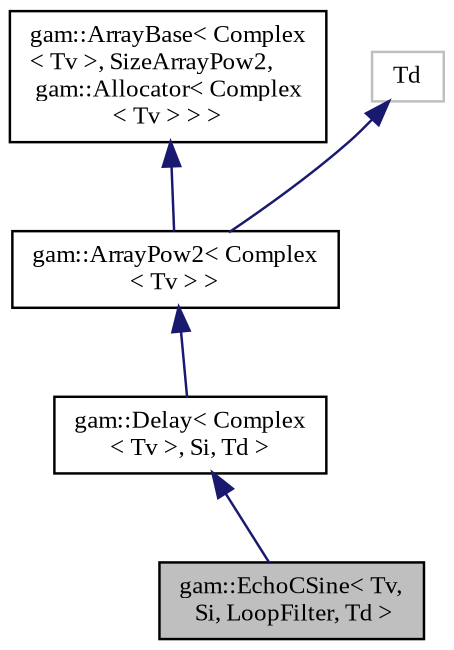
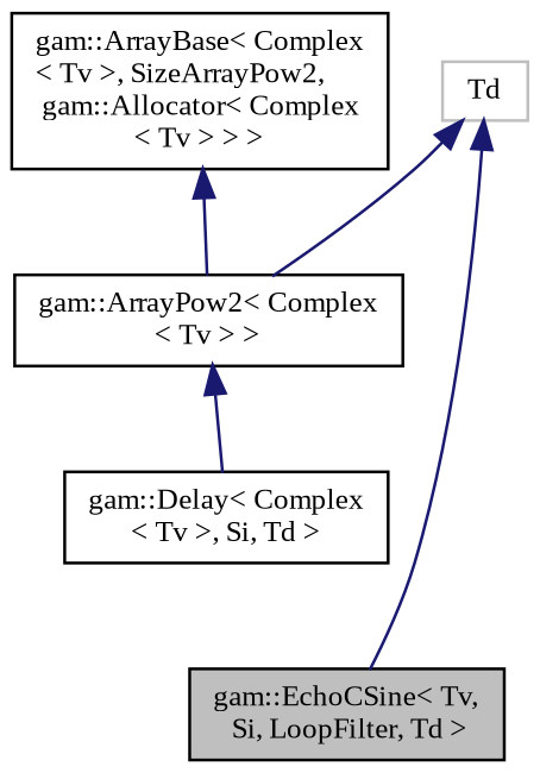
  digraph {
    fontname="Liberation Serif"
    node [color=black fontname="Liberation Serif" fontsize=10 shape=record]
    edge [color=midnightblue dir=back fontname="Liberation Serif" fontsize=10 labelfontname="FreeSans.ttf" labelfontsize=10 style=solid]
    n1 [fillcolor=grey75 fontcolor=black height=0.2 label="gam::EchoCSine\< Tv,\l Si, LoopFilter, Td \>" style=filled width=0.4]
    n2 [height=0.2 label="gam::Delay\< Complex\l\< Tv \>, Si, Td \>" width=0.4]
    n3 [height=0.2 label="gam::ArrayPow2\< Complex\l\< Tv \> \>" width=0.4]
    n4 [height=0.2 label="gam::ArrayBase\< Complex\l\< Tv \>, SizeArrayPow2,\l gam::Allocator\< Complex\l\< Tv \> \> \>" width=0.4]
    n5 [color=grey75 height=0.2 label=Td width=0.4]
-   n2 -> n1
+   n5 -> n1
    n3 -> n2
    n4 -> n3
    n5 -> n3
  }
